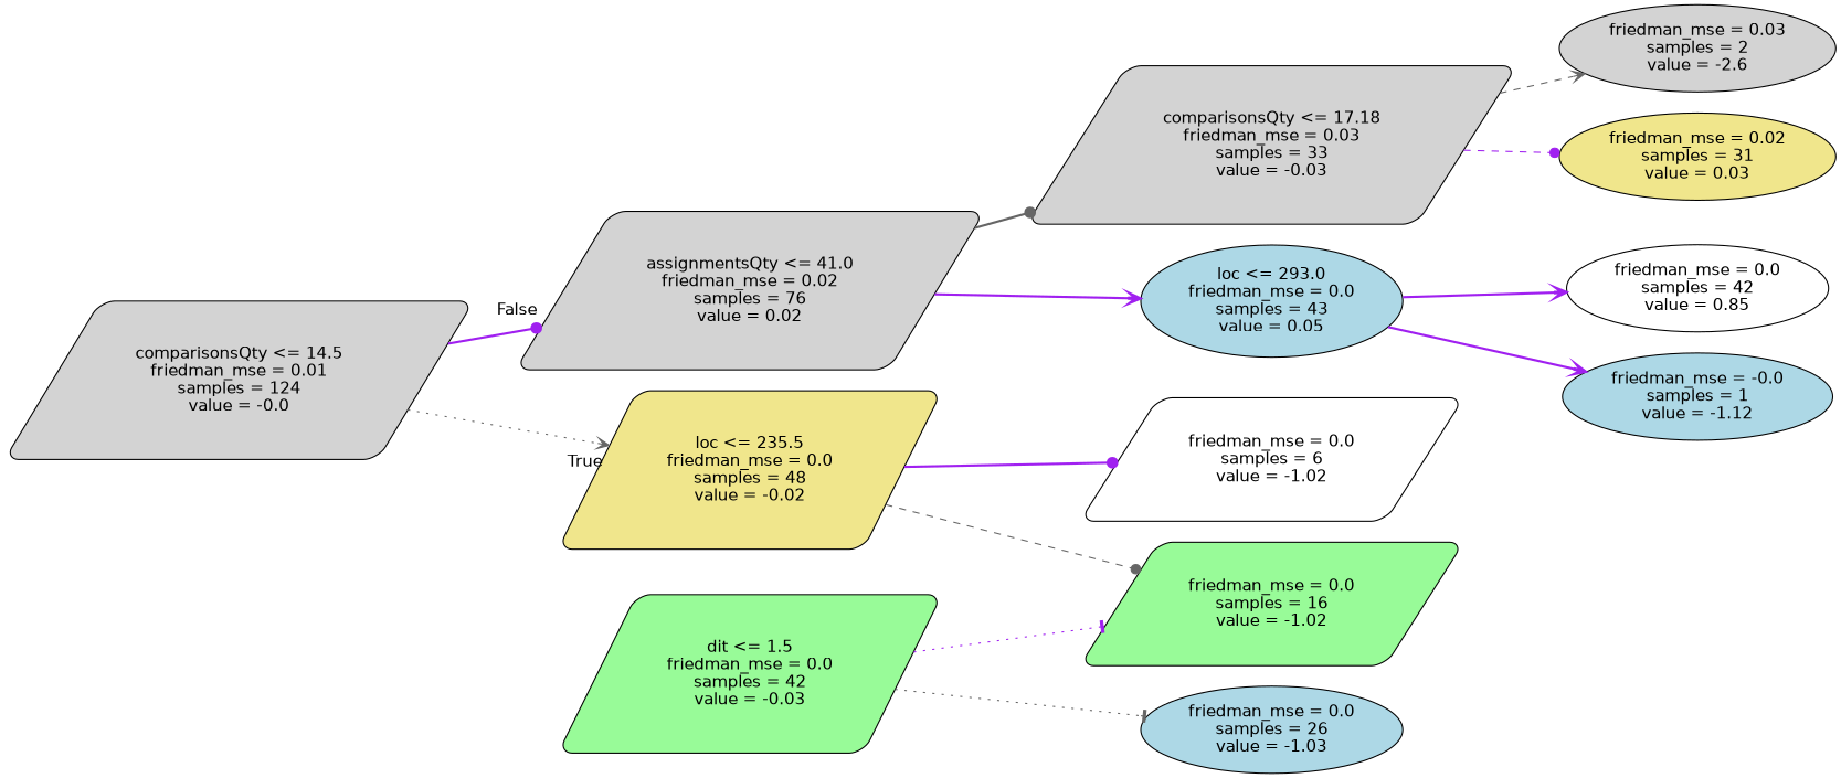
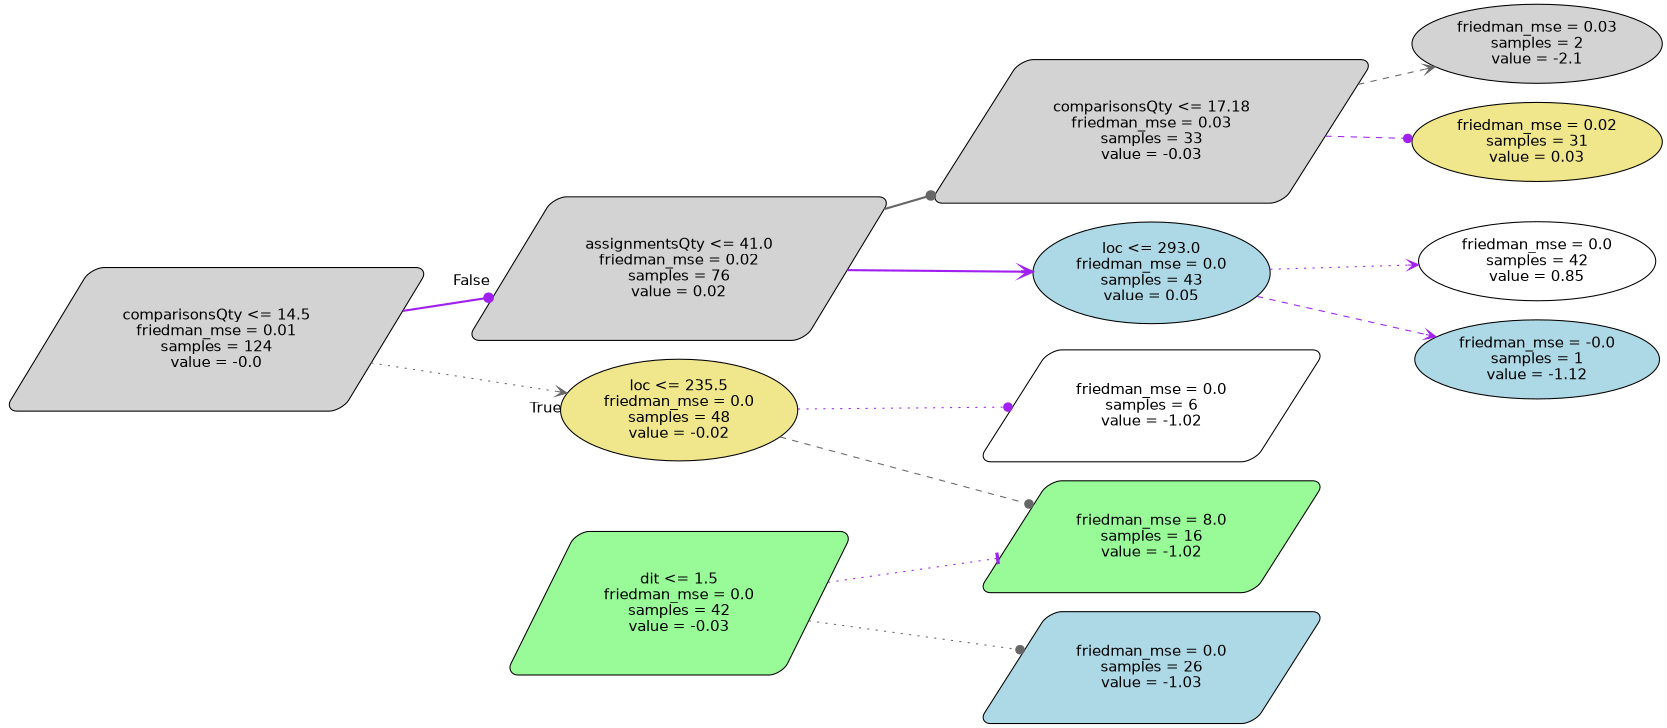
  digraph {
    rankdir=LR
    node [color=black fillcolor=lightgrey fontname=helvetica shape=parallelogram style="filled, rounded"]
    edge [arrowhead=vee color=purple fontname=helvetica style=dotted]
    n1 [label="comparisonsQty <= 14.5\nfriedman_mse = 0.01\nsamples = 124\nvalue = -0.0"]
-   n2 [fillcolor=khaki label="loc <= 235.5\nfriedman_mse = 0.0\nsamples = 48\nvalue = -0.02"]
+   n2 [fillcolor=khaki label="loc <= 235.5\nfriedman_mse = 0.0\nsamples = 48\nvalue = -0.02" shape=ellipse]
    n3 [label="assignmentsQty <= 41.0\nfriedman_mse = 0.02\nsamples = 76\nvalue = 0.02"]
    n4 [fillcolor=white label="friedman_mse = 0.0\nsamples = 6\nvalue = -1.02"]
-   n5 [fillcolor=palegreen label="friedman_mse = 0.0\nsamples = 16\nvalue = -1.02"]
+   n5 [fillcolor=palegreen label="friedman_mse = 8.0\nsamples = 16\nvalue = -1.02"]
    n6 [fillcolor=lightblue label="loc <= 293.0\nfriedman_mse = 0.0\nsamples = 43\nvalue = 0.05" shape=ellipse]
    n7 [label="comparisonsQty <= 17.18\nfriedman_mse = 0.03\nsamples = 33\nvalue = -0.03"]
    n8 [fillcolor=palegreen label="dit <= 1.5\nfriedman_mse = 0.0\nsamples = 42\nvalue = -0.03"]
-   n9 [fillcolor=lightblue label="friedman_mse = 0.0\nsamples = 26\nvalue = -1.03" shape=ellipse]
+   n9 [fillcolor=lightblue label="friedman_mse = 0.0\nsamples = 26\nvalue = -1.03"]
    n10 [fillcolor=white label="friedman_mse = 0.0\nsamples = 42\nvalue = 0.85" shape=ellipse]
    n11 [fillcolor=lightblue label="friedman_mse = -0.0\nsamples = 1\nvalue = -1.12" shape=ellipse]
-   n12 [label="friedman_mse = 0.03\nsamples = 2\nvalue = -2.6" shape=ellipse]
+   n12 [label="friedman_mse = 0.03\nsamples = 2\nvalue = -2.1" shape=ellipse]
    n13 [fillcolor=khaki label="friedman_mse = 0.02\nsamples = 31\nvalue = 0.03" shape=ellipse]
    n1 -> n2 [color=gray40 headlabel=True labelangle=45 labeldistance=2.5]
    n1 -> n3 [arrowhead=dot headlabel=False labelangle=-45 labeldistance=2.5 style=bold]
-   n2 -> n4 [arrowhead=dot style=bold]
+   n2 -> n4 [arrowhead=dot]
    n2 -> n5 [arrowhead=dot color=gray40 style=dashed]
    n3 -> n6 [style=bold]
    n3 -> n7 [arrowhead=dot color=gray40 style=bold]
-   n6 -> n10 [style=bold]
-   n6 -> n11 [style=bold]
+   n6 -> n10
+   n6 -> n11 [style=dashed]
    n7 -> n12 [color=gray40 style=dashed]
    n7 -> n13 [arrowhead=dot style=dashed]
    n8 -> n5 [arrowhead=tee]
-   n8 -> n9 [arrowhead=tee color=gray40]
+   n8 -> n9 [arrowhead=dot color=gray40]
  }
